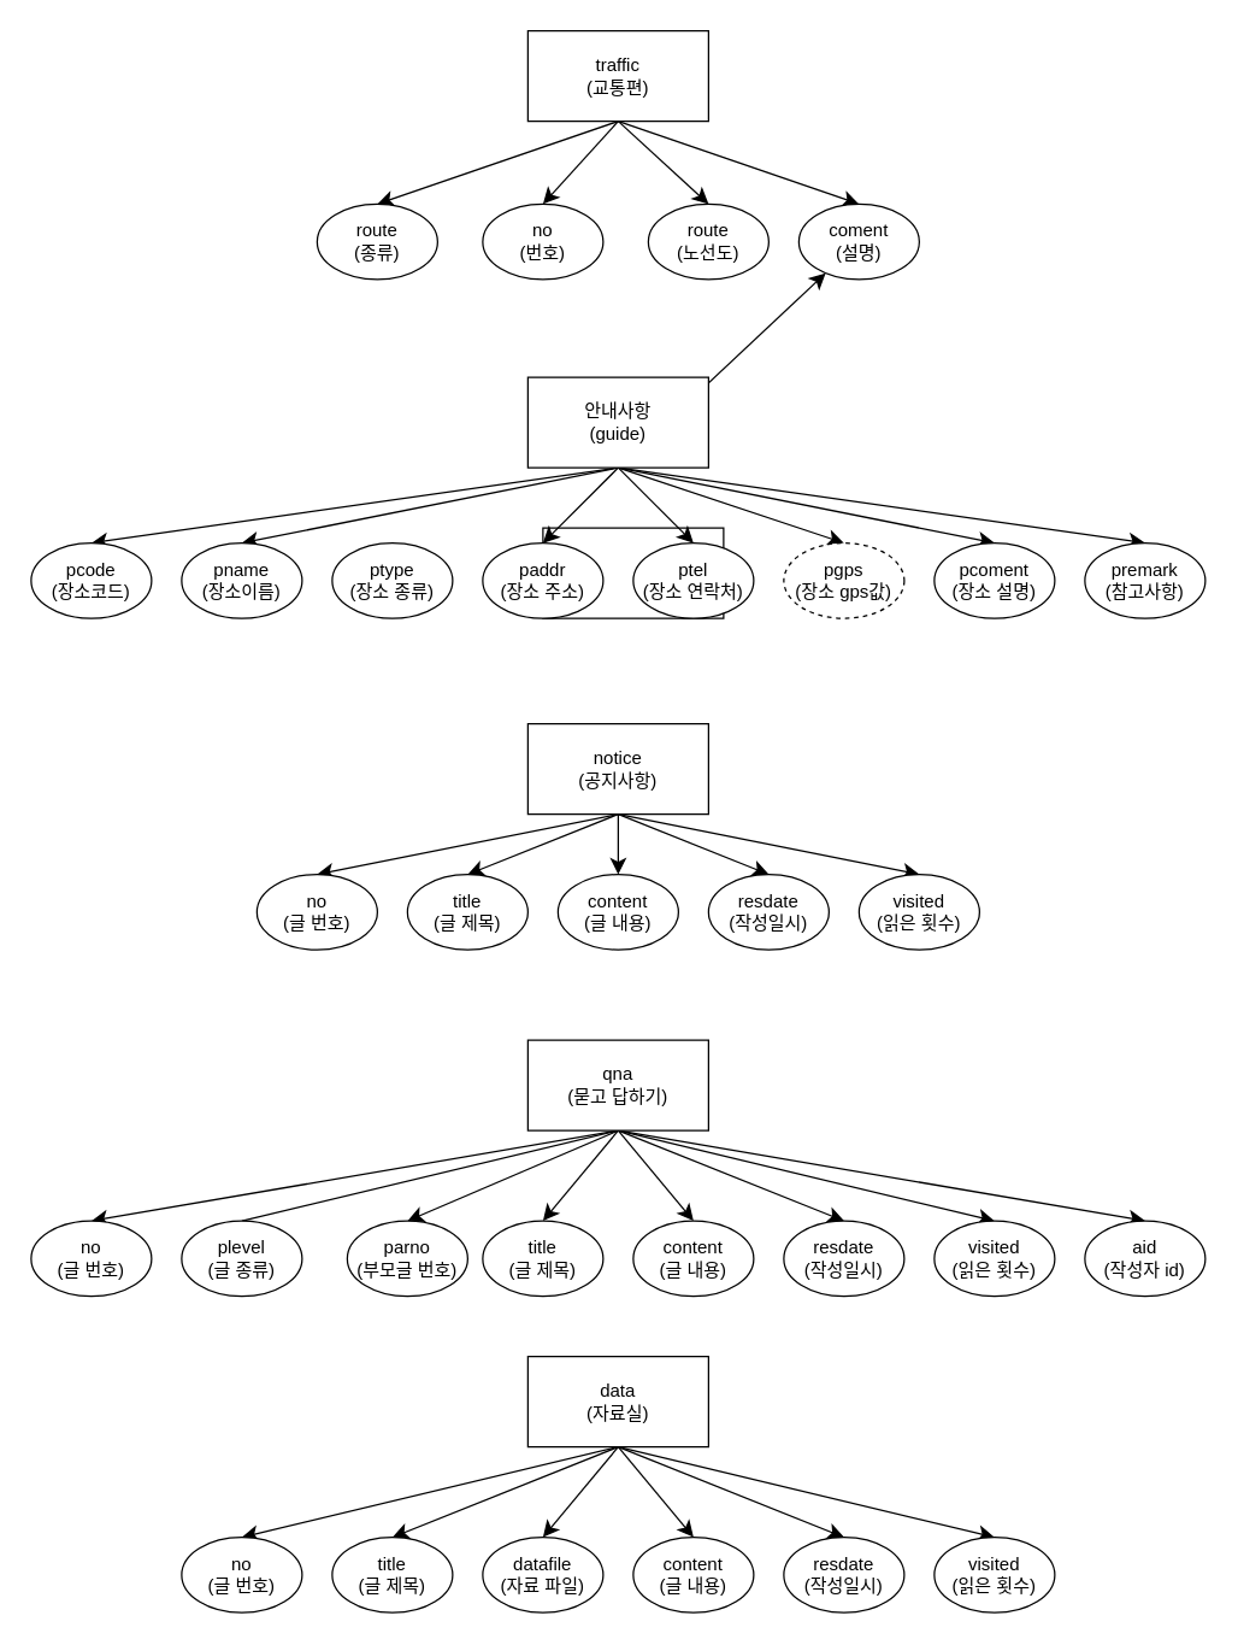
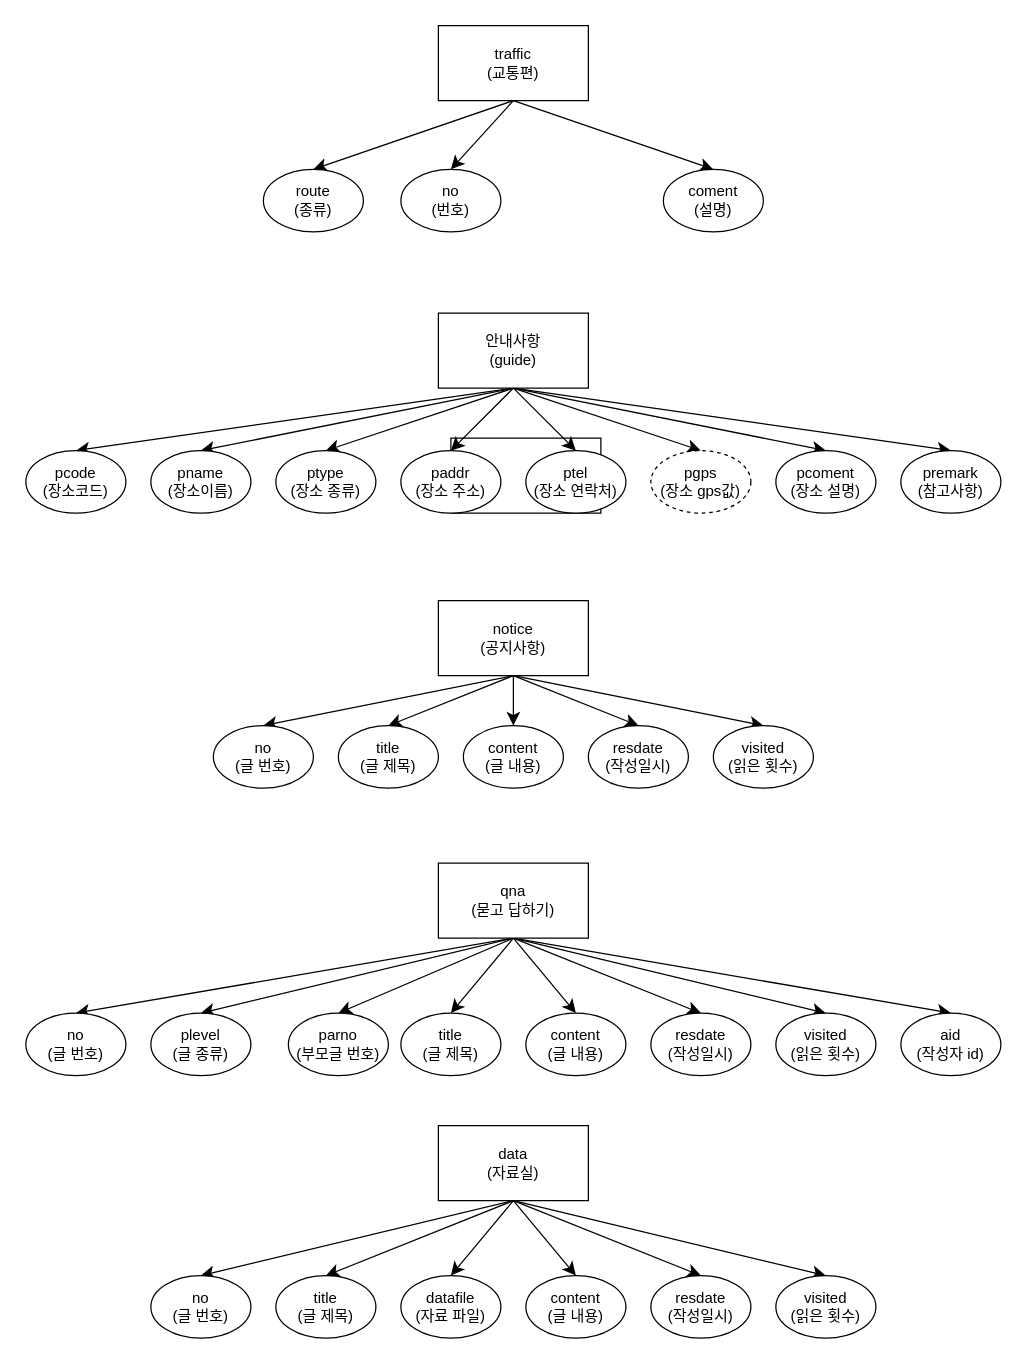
  <mxCell id="0" />
  <mxCell id="1" parent="0" />
  <mxCell id="2" value="" style="rounded=0;whiteSpace=wrap;html=1;" parent="1" vertex="1"><mxGeometry x="360" y="350" width="120" height="60" as="geometry" /></mxCell>
  <mxCell id="3" style="edgeStyle=none;curved=1;rounded=0;orthogonalLoop=1;jettySize=auto;html=1;exitX=0.5;exitY=1;exitDx=0;exitDy=0;entryX=0.5;entryY=0;entryDx=0;entryDy=0;fontSize=12;startSize=8;endSize=8;" edge="1" parent="1" source="7" target="8"><mxGeometry relative="1" as="geometry" /></mxCell>
  <mxCell id="4" style="edgeStyle=none;curved=1;rounded=0;orthogonalLoop=1;jettySize=auto;html=1;exitX=0.5;exitY=1;exitDx=0;exitDy=0;entryX=0.5;entryY=0;entryDx=0;entryDy=0;fontSize=12;startSize=8;endSize=8;" edge="1" parent="1" source="7" target="10"><mxGeometry relative="1" as="geometry" /></mxCell>
- <mxCell id="5" style="edgeStyle=none;curved=1;rounded=0;orthogonalLoop=1;jettySize=auto;html=1;exitX=0.5;exitY=1;exitDx=0;exitDy=0;entryX=0.5;entryY=0;entryDx=0;entryDy=0;fontSize=12;startSize=8;endSize=8;" edge="1" parent="1" source="7" target="9"><mxGeometry relative="1" as="geometry" /></mxCell>
  <mxCell id="6" style="edgeStyle=none;curved=1;rounded=0;orthogonalLoop=1;jettySize=auto;html=1;exitX=0.5;exitY=1;exitDx=0;exitDy=0;entryX=0.5;entryY=0;entryDx=0;entryDy=0;fontSize=12;startSize=8;endSize=8;" edge="1" parent="1" source="7" target="11"><mxGeometry relative="1" as="geometry" /></mxCell>
  <mxCell id="7" value="traffic&lt;br&gt;(교통편)" style="rounded=0;whiteSpace=wrap;html=1;" vertex="1" parent="1"><mxGeometry x="350" y="20" width="120" height="60" as="geometry" /></mxCell>
  <mxCell id="8" value="route&lt;br&gt;(종류)" style="ellipse;whiteSpace=wrap;html=1;" vertex="1" parent="1"><mxGeometry x="210" y="135" width="80" height="50" as="geometry" /></mxCell>
- <mxCell id="9" value="route&lt;br&gt;(노선도)" style="ellipse;whiteSpace=wrap;html=1;" vertex="1" parent="1"><mxGeometry x="430" y="135" width="80" height="50" as="geometry" /></mxCell>
  <mxCell id="10" value="no&lt;br&gt;(번호)" style="ellipse;whiteSpace=wrap;html=1;" vertex="1" parent="1"><mxGeometry x="320" y="135" width="80" height="50" as="geometry" /></mxCell>
  <mxCell id="11" value="coment&lt;br&gt;(설명)" style="ellipse;whiteSpace=wrap;html=1;" vertex="1" parent="1"><mxGeometry x="530" y="135" width="80" height="50" as="geometry" /></mxCell>
  <mxCell id="12" style="edgeStyle=none;curved=1;rounded=0;orthogonalLoop=1;jettySize=auto;html=1;exitX=0.5;exitY=1;exitDx=0;exitDy=0;entryX=0.5;entryY=0;entryDx=0;entryDy=0;fontSize=12;startSize=8;endSize=8;" edge="1" parent="1" source="20" target="21"><mxGeometry relative="1" as="geometry" /></mxCell>
  <mxCell id="13" style="edgeStyle=none;curved=1;rounded=0;orthogonalLoop=1;jettySize=auto;html=1;exitX=0.5;exitY=1;exitDx=0;exitDy=0;entryX=0.5;entryY=0;entryDx=0;entryDy=0;fontSize=12;startSize=8;endSize=8;" edge="1" parent="1" source="20" target="22"><mxGeometry relative="1" as="geometry" /></mxCell>
- <mxCell id="14" style="edgeStyle=none;curved=1;rounded=0;orthogonalLoop=1;jettySize=auto;html=1;exitX=0.5;exitY=1;exitDx=0;exitDy=0;fontSize=12;startSize=8;endSize=8;" edge="1" parent="1" source="20" target="11"><mxGeometry relative="1" as="geometry" /></mxCell>
+ <mxCell id="14" style="edgeStyle=none;curved=1;rounded=0;orthogonalLoop=1;jettySize=auto;html=1;exitX=0.5;exitY=1;exitDx=0;exitDy=0;entryX=0.5;entryY=0;entryDx=0;entryDy=0;fontSize=12;startSize=8;endSize=8;" edge="1" parent="1" source="20" target="23"><mxGeometry relative="1" as="geometry" /></mxCell>
  <mxCell id="15" style="edgeStyle=none;curved=1;rounded=0;orthogonalLoop=1;jettySize=auto;html=1;exitX=0.5;exitY=1;exitDx=0;exitDy=0;entryX=0.5;entryY=0;entryDx=0;entryDy=0;fontSize=12;startSize=8;endSize=8;" edge="1" parent="1" source="20" target="24"><mxGeometry relative="1" as="geometry" /></mxCell>
  <mxCell id="16" style="edgeStyle=none;curved=1;rounded=0;orthogonalLoop=1;jettySize=auto;html=1;exitX=0.5;exitY=1;exitDx=0;exitDy=0;entryX=0.5;entryY=0;entryDx=0;entryDy=0;fontSize=12;startSize=8;endSize=8;" edge="1" parent="1" source="20" target="25"><mxGeometry relative="1" as="geometry" /></mxCell>
  <mxCell id="17" style="edgeStyle=none;curved=1;rounded=0;orthogonalLoop=1;jettySize=auto;html=1;exitX=0.5;exitY=1;exitDx=0;exitDy=0;entryX=0.5;entryY=0;entryDx=0;entryDy=0;fontSize=12;startSize=8;endSize=8;" edge="1" parent="1" source="20" target="26"><mxGeometry relative="1" as="geometry" /></mxCell>
  <mxCell id="18" style="edgeStyle=none;curved=1;rounded=0;orthogonalLoop=1;jettySize=auto;html=1;exitX=0.5;exitY=1;exitDx=0;exitDy=0;entryX=0.5;entryY=0;entryDx=0;entryDy=0;fontSize=12;startSize=8;endSize=8;" edge="1" parent="1" source="20" target="27"><mxGeometry relative="1" as="geometry" /></mxCell>
  <mxCell id="19" style="edgeStyle=none;curved=1;rounded=0;orthogonalLoop=1;jettySize=auto;html=1;exitX=0.5;exitY=1;exitDx=0;exitDy=0;entryX=0.5;entryY=0;entryDx=0;entryDy=0;fontSize=12;startSize=8;endSize=8;" edge="1" parent="1" source="20" target="28"><mxGeometry relative="1" as="geometry" /></mxCell>
  <mxCell id="20" value="안내사항&lt;br&gt;(guide)" style="rounded=0;whiteSpace=wrap;html=1;" vertex="1" parent="1"><mxGeometry x="350" y="250" width="120" height="60" as="geometry" /></mxCell>
  <mxCell id="21" value="pcode&lt;br&gt;(장소코드)" style="ellipse;whiteSpace=wrap;html=1;" vertex="1" parent="1"><mxGeometry x="20" y="360" width="80" height="50" as="geometry" /></mxCell>
  <mxCell id="22" value="pname&lt;div&gt;(장소이름)&lt;/div&gt;" style="ellipse;whiteSpace=wrap;html=1;" vertex="1" parent="1"><mxGeometry x="120" y="360" width="80" height="50" as="geometry" /></mxCell>
  <mxCell id="23" value="ptype&lt;br&gt;(장소 종류)" style="ellipse;whiteSpace=wrap;html=1;" vertex="1" parent="1"><mxGeometry x="220" y="360" width="80" height="50" as="geometry" /></mxCell>
  <mxCell id="24" value="paddr&lt;div&gt;(장소 주소)&lt;/div&gt;" style="ellipse;whiteSpace=wrap;html=1;" vertex="1" parent="1"><mxGeometry x="320" y="360" width="80" height="50" as="geometry" /></mxCell>
  <mxCell id="25" value="ptel&lt;div&gt;(장소 연락처)&lt;/div&gt;" style="ellipse;whiteSpace=wrap;html=1;" vertex="1" parent="1"><mxGeometry x="420" y="360" width="80" height="50" as="geometry" /></mxCell>
  <mxCell id="26" value="pgps&lt;div&gt;(장소 gps값)&lt;/div&gt;" style="ellipse;whiteSpace=wrap;html=1;dashed=1;" vertex="1" parent="1"><mxGeometry x="520" y="360" width="80" height="50" as="geometry" /></mxCell>
  <mxCell id="27" value="pcoment&lt;div&gt;(장소 설명)&lt;/div&gt;" style="ellipse;whiteSpace=wrap;html=1;" vertex="1" parent="1"><mxGeometry x="620" y="360" width="80" height="50" as="geometry" /></mxCell>
  <mxCell id="28" value="premark&lt;div&gt;(참고사항)&lt;/div&gt;" style="ellipse;whiteSpace=wrap;html=1;" vertex="1" parent="1"><mxGeometry x="720" y="360" width="80" height="50" as="geometry" /></mxCell>
  <mxCell id="29" style="edgeStyle=none;curved=1;rounded=0;orthogonalLoop=1;jettySize=auto;html=1;exitX=0.5;exitY=1;exitDx=0;exitDy=0;entryX=0.5;entryY=0;entryDx=0;entryDy=0;fontSize=12;startSize=8;endSize=8;" edge="1" parent="1" source="34" target="35"><mxGeometry relative="1" as="geometry" /></mxCell>
  <mxCell id="30" style="edgeStyle=none;curved=1;rounded=0;orthogonalLoop=1;jettySize=auto;html=1;exitX=0.5;exitY=1;exitDx=0;exitDy=0;entryX=0.5;entryY=0;entryDx=0;entryDy=0;fontSize=12;startSize=8;endSize=8;" edge="1" parent="1" source="34" target="36"><mxGeometry relative="1" as="geometry" /></mxCell>
  <mxCell id="31" style="edgeStyle=none;curved=1;rounded=0;orthogonalLoop=1;jettySize=auto;html=1;exitX=0.5;exitY=1;exitDx=0;exitDy=0;entryX=0.5;entryY=0;entryDx=0;entryDy=0;fontSize=12;startSize=8;endSize=8;" edge="1" parent="1" source="34" target="37"><mxGeometry relative="1" as="geometry" /></mxCell>
  <mxCell id="32" style="edgeStyle=none;curved=1;rounded=0;orthogonalLoop=1;jettySize=auto;html=1;exitX=0.5;exitY=1;exitDx=0;exitDy=0;entryX=0.5;entryY=0;entryDx=0;entryDy=0;fontSize=12;startSize=8;endSize=8;" edge="1" parent="1" source="34" target="38"><mxGeometry relative="1" as="geometry" /></mxCell>
  <mxCell id="33" style="edgeStyle=none;curved=1;rounded=0;orthogonalLoop=1;jettySize=auto;html=1;exitX=0.5;exitY=1;exitDx=0;exitDy=0;entryX=0.5;entryY=0;entryDx=0;entryDy=0;fontSize=12;startSize=8;endSize=8;" edge="1" parent="1" source="34" target="39"><mxGeometry relative="1" as="geometry" /></mxCell>
  <mxCell id="34" value="notice&lt;div&gt;(공지사항)&lt;/div&gt;" style="rounded=0;whiteSpace=wrap;html=1;" vertex="1" parent="1"><mxGeometry x="350" y="480" width="120" height="60" as="geometry" /></mxCell>
  <mxCell id="35" value="no&lt;div&gt;(글 번호)&lt;/div&gt;" style="ellipse;whiteSpace=wrap;html=1;" vertex="1" parent="1"><mxGeometry x="170" y="580" width="80" height="50" as="geometry" /></mxCell>
  <mxCell id="36" value="&lt;span style=&quot;background-color: initial;&quot;&gt;title&lt;/span&gt;&lt;div&gt;&lt;span style=&quot;background-color: initial;&quot;&gt;(글 제목)&lt;/span&gt;&lt;/div&gt;" style="ellipse;whiteSpace=wrap;html=1;" vertex="1" parent="1"><mxGeometry x="270" y="580" width="80" height="50" as="geometry" /></mxCell>
  <mxCell id="37" value="content&lt;br&gt;&lt;div&gt;&lt;span style=&quot;background-color: initial;&quot;&gt;(글 내용)&lt;/span&gt;&lt;/div&gt;" style="ellipse;whiteSpace=wrap;html=1;" vertex="1" parent="1"><mxGeometry x="370" y="580" width="80" height="50" as="geometry" /></mxCell>
  <mxCell id="38" value="resdate&lt;div&gt;(작성일시)&lt;/div&gt;" style="ellipse;whiteSpace=wrap;html=1;" vertex="1" parent="1"><mxGeometry x="470" y="580" width="80" height="50" as="geometry" /></mxCell>
  <mxCell id="39" value="&lt;div&gt;visited&lt;/div&gt;&lt;div&gt;(읽은 횟수)&lt;/div&gt;" style="ellipse;whiteSpace=wrap;html=1;" vertex="1" parent="1"><mxGeometry x="570" y="580" width="80" height="50" as="geometry" /></mxCell>
  <mxCell id="40" style="edgeStyle=none;curved=1;rounded=0;orthogonalLoop=1;jettySize=auto;html=1;exitX=0.5;exitY=1;exitDx=0;exitDy=0;entryX=0.5;entryY=0;entryDx=0;entryDy=0;fontSize=12;startSize=8;endSize=8;" edge="1" parent="1" source="48" target="49"><mxGeometry relative="1" as="geometry" /></mxCell>
- <mxCell id="41" style="edgeStyle=none;curved=1;rounded=0;orthogonalLoop=1;jettySize=auto;html=1;exitX=0.5;exitY=1;exitDx=0;exitDy=0;entryX=0.5;entryY=0;entryDx=0;entryDy=0;fontSize=12;startSize=8;endSize=8;endArrow=none;" edge="1" parent="1" source="48" target="51"><mxGeometry relative="1" as="geometry" /></mxCell>
+ <mxCell id="41" style="edgeStyle=none;curved=1;rounded=0;orthogonalLoop=1;jettySize=auto;html=1;exitX=0.5;exitY=1;exitDx=0;exitDy=0;entryX=0.5;entryY=0;entryDx=0;entryDy=0;fontSize=12;startSize=8;endSize=8;" edge="1" parent="1" source="48" target="51"><mxGeometry relative="1" as="geometry" /></mxCell>
  <mxCell id="42" style="edgeStyle=none;curved=1;rounded=0;orthogonalLoop=1;jettySize=auto;html=1;exitX=0.5;exitY=1;exitDx=0;exitDy=0;entryX=0.5;entryY=0;entryDx=0;entryDy=0;fontSize=12;startSize=8;endSize=8;" edge="1" parent="1" source="48" target="50"><mxGeometry relative="1" as="geometry" /></mxCell>
  <mxCell id="43" style="edgeStyle=none;curved=1;rounded=0;orthogonalLoop=1;jettySize=auto;html=1;exitX=0.5;exitY=1;exitDx=0;exitDy=0;entryX=0.5;entryY=0;entryDx=0;entryDy=0;fontSize=12;startSize=8;endSize=8;" edge="1" parent="1" source="48" target="52"><mxGeometry relative="1" as="geometry" /></mxCell>
  <mxCell id="44" style="edgeStyle=none;curved=1;rounded=0;orthogonalLoop=1;jettySize=auto;html=1;exitX=0.5;exitY=1;exitDx=0;exitDy=0;entryX=0.5;entryY=0;entryDx=0;entryDy=0;fontSize=12;startSize=8;endSize=8;" edge="1" parent="1" source="48" target="53"><mxGeometry relative="1" as="geometry" /></mxCell>
  <mxCell id="45" style="edgeStyle=none;curved=1;rounded=0;orthogonalLoop=1;jettySize=auto;html=1;exitX=0.5;exitY=1;exitDx=0;exitDy=0;entryX=0.5;entryY=0;entryDx=0;entryDy=0;fontSize=12;startSize=8;endSize=8;" edge="1" parent="1" source="48" target="54"><mxGeometry relative="1" as="geometry" /></mxCell>
  <mxCell id="46" style="edgeStyle=none;curved=1;rounded=0;orthogonalLoop=1;jettySize=auto;html=1;exitX=0.5;exitY=1;exitDx=0;exitDy=0;entryX=0.5;entryY=0;entryDx=0;entryDy=0;fontSize=12;startSize=8;endSize=8;" edge="1" parent="1" source="48" target="55"><mxGeometry relative="1" as="geometry" /></mxCell>
  <mxCell id="47" style="edgeStyle=none;curved=1;rounded=0;orthogonalLoop=1;jettySize=auto;html=1;exitX=0.5;exitY=1;exitDx=0;exitDy=0;entryX=0.5;entryY=0;entryDx=0;entryDy=0;fontSize=12;startSize=8;endSize=8;" edge="1" parent="1" source="48" target="56"><mxGeometry relative="1" as="geometry" /></mxCell>
  <mxCell id="48" value="&lt;div&gt;qna&lt;/div&gt;&lt;div&gt;(묻고 답하기)&lt;/div&gt;" style="rounded=0;whiteSpace=wrap;html=1;" vertex="1" parent="1"><mxGeometry x="350" y="690" width="120" height="60" as="geometry" /></mxCell>
  <mxCell id="49" value="no&lt;div&gt;(글 번호)&lt;/div&gt;" style="ellipse;whiteSpace=wrap;html=1;" vertex="1" parent="1"><mxGeometry x="20" y="810" width="80" height="50" as="geometry" /></mxCell>
  <mxCell id="50" value="parno&lt;br&gt;&lt;div&gt;&lt;span style=&quot;background-color: initial;&quot;&gt;(부모글 번호)&lt;/span&gt;&lt;/div&gt;" style="ellipse;whiteSpace=wrap;html=1;" vertex="1" parent="1"><mxGeometry x="230" y="810" width="80" height="50" as="geometry" /></mxCell>
  <mxCell id="51" value="plevel&lt;br&gt;&lt;div&gt;&lt;span style=&quot;background-color: initial;&quot;&gt;(글 종류)&lt;/span&gt;&lt;/div&gt;" style="ellipse;whiteSpace=wrap;html=1;" vertex="1" parent="1"><mxGeometry x="120" y="810" width="80" height="50" as="geometry" /></mxCell>
  <mxCell id="52" value="&lt;div&gt;title&lt;/div&gt;&lt;div&gt;(글 제목)&lt;/div&gt;" style="ellipse;whiteSpace=wrap;html=1;" vertex="1" parent="1"><mxGeometry x="320" y="810" width="80" height="50" as="geometry" /></mxCell>
  <mxCell id="53" value="&lt;div&gt;content&lt;/div&gt;&lt;div&gt;(글 내용)&lt;/div&gt;" style="ellipse;whiteSpace=wrap;html=1;" vertex="1" parent="1"><mxGeometry x="420" y="810" width="80" height="50" as="geometry" /></mxCell>
  <mxCell id="54" value="resdate&lt;div&gt;(작성일시)&lt;/div&gt;" style="ellipse;whiteSpace=wrap;html=1;" vertex="1" parent="1"><mxGeometry x="520" y="810" width="80" height="50" as="geometry" /></mxCell>
  <mxCell id="55" value="&lt;div&gt;visited&lt;/div&gt;&lt;div&gt;(읽은 횟수)&lt;/div&gt;" style="ellipse;whiteSpace=wrap;html=1;" vertex="1" parent="1"><mxGeometry x="620" y="810" width="80" height="50" as="geometry" /></mxCell>
  <mxCell id="56" value="&lt;div&gt;aid&lt;/div&gt;&lt;div&gt;(작성자 id)&lt;/div&gt;" style="ellipse;whiteSpace=wrap;html=1;" vertex="1" parent="1"><mxGeometry x="720" y="810" width="80" height="50" as="geometry" /></mxCell>
  <mxCell id="57" style="edgeStyle=none;curved=1;rounded=0;orthogonalLoop=1;jettySize=auto;html=1;exitX=0.5;exitY=1;exitDx=0;exitDy=0;entryX=0.5;entryY=0;entryDx=0;entryDy=0;fontSize=12;startSize=8;endSize=8;" edge="1" parent="1" source="63" target="64"><mxGeometry relative="1" as="geometry" /></mxCell>
  <mxCell id="58" style="edgeStyle=none;curved=1;rounded=0;orthogonalLoop=1;jettySize=auto;html=1;exitX=0.5;exitY=1;exitDx=0;exitDy=0;entryX=0.5;entryY=0;entryDx=0;entryDy=0;fontSize=12;startSize=8;endSize=8;" edge="1" parent="1" source="63" target="65"><mxGeometry relative="1" as="geometry" /></mxCell>
  <mxCell id="59" style="edgeStyle=none;curved=1;rounded=0;orthogonalLoop=1;jettySize=auto;html=1;exitX=0.5;exitY=1;exitDx=0;exitDy=0;entryX=0.5;entryY=0;entryDx=0;entryDy=0;fontSize=12;startSize=8;endSize=8;" edge="1" parent="1" source="63" target="66"><mxGeometry relative="1" as="geometry" /></mxCell>
  <mxCell id="60" style="edgeStyle=none;curved=1;rounded=0;orthogonalLoop=1;jettySize=auto;html=1;exitX=0.5;exitY=1;exitDx=0;exitDy=0;entryX=0.5;entryY=0;entryDx=0;entryDy=0;fontSize=12;startSize=8;endSize=8;" edge="1" parent="1" source="63" target="67"><mxGeometry relative="1" as="geometry" /></mxCell>
  <mxCell id="61" style="edgeStyle=none;curved=1;rounded=0;orthogonalLoop=1;jettySize=auto;html=1;exitX=0.5;exitY=1;exitDx=0;exitDy=0;entryX=0.5;entryY=0;entryDx=0;entryDy=0;fontSize=12;startSize=8;endSize=8;" edge="1" parent="1" source="63" target="68"><mxGeometry relative="1" as="geometry" /></mxCell>
  <mxCell id="62" style="edgeStyle=none;curved=1;rounded=0;orthogonalLoop=1;jettySize=auto;html=1;exitX=0.5;exitY=1;exitDx=0;exitDy=0;entryX=0.5;entryY=0;entryDx=0;entryDy=0;fontSize=12;startSize=8;endSize=8;" edge="1" parent="1" source="63" target="69"><mxGeometry relative="1" as="geometry" /></mxCell>
  <mxCell id="63" value="&lt;div&gt;data&lt;/div&gt;&lt;div&gt;(자료실)&lt;/div&gt;" style="rounded=0;whiteSpace=wrap;html=1;" vertex="1" parent="1"><mxGeometry x="350" y="900" width="120" height="60" as="geometry" /></mxCell>
  <mxCell id="64" value="no&lt;div&gt;(글 번호)&lt;/div&gt;" style="ellipse;whiteSpace=wrap;html=1;" vertex="1" parent="1"><mxGeometry x="120" y="1020" width="80" height="50" as="geometry" /></mxCell>
  <mxCell id="65" value="&lt;div&gt;title&lt;/div&gt;&lt;div&gt;(글 제목)&lt;/div&gt;" style="ellipse;whiteSpace=wrap;html=1;" vertex="1" parent="1"><mxGeometry x="220" y="1020" width="80" height="50" as="geometry" /></mxCell>
  <mxCell id="66" value="&lt;div&gt;content&lt;/div&gt;&lt;div&gt;(글 내용)&lt;/div&gt;" style="ellipse;whiteSpace=wrap;html=1;" vertex="1" parent="1"><mxGeometry x="420" y="1020" width="80" height="50" as="geometry" /></mxCell>
  <mxCell id="67" value="resdate&lt;div&gt;(작성일시)&lt;/div&gt;" style="ellipse;whiteSpace=wrap;html=1;" vertex="1" parent="1"><mxGeometry x="520" y="1020" width="80" height="50" as="geometry" /></mxCell>
  <mxCell id="68" value="&lt;div&gt;visited&lt;/div&gt;&lt;div&gt;(읽은 횟수)&lt;/div&gt;" style="ellipse;whiteSpace=wrap;html=1;" vertex="1" parent="1"><mxGeometry x="620" y="1020" width="80" height="50" as="geometry" /></mxCell>
  <mxCell id="69" value="&lt;div&gt;datafile&lt;/div&gt;&lt;div&gt;(자료 파일)&lt;/div&gt;" style="ellipse;whiteSpace=wrap;html=1;" vertex="1" parent="1"><mxGeometry x="320" y="1020" width="80" height="50" as="geometry" /></mxCell>
